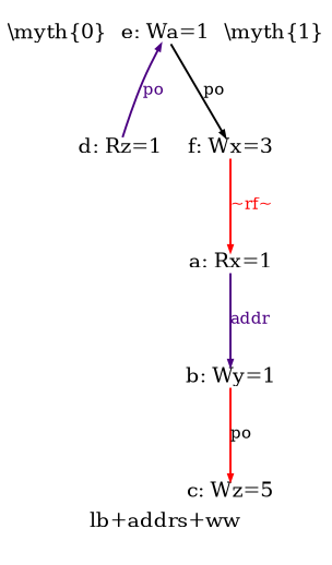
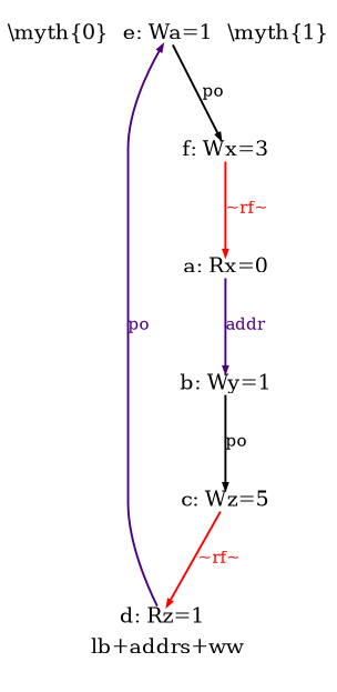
  digraph {
    fontsize=10
    label="lb+addrs+ww"
    splines=spline
    node [fixedsize=true fontsize=10 shape=none]
    edge [arrowsize=0.300000 fontsize=8]
    n1 [height=0.091875 label="\\myth{0}" width=0.455000]
-   n2 [height=0.138889 label="a: Rx=1" width=0.486111]
+   n2 [height=0.138889 label="a: Rx=0" width=0.486111]
    n3 [height=0.138889 label="b: Wy=1" width=0.486111]
    n4 [height=0.138889 label="c: Wz=5" width=0.486111]
    n5 [height=0.138889 label="d: Rz=1" width=0.486111]
    n6 [height=0.091875 label="\\myth{1}" width=0.455000]
    n7 [height=0.138889 label="e: Wa=1" width=0.486111]
    n8 [height=0.138889 label="f: Wx=3" width=0.486111]
    n2 -> n3 [color=indigo fontcolor=indigo label=addr]
-   n3 -> n4 [label=po color=red]
+   n3 -> n4 [label=po]
+   n4 -> n5 [color=red fontcolor=red label="~rf~"]
    n7 -> n5 [color=indigo dir=back fontcolor=indigo label=po]
    n7 -> n8 [label=po]
    n8 -> n2 [color=red fontcolor=red label="~rf~"]
  }
